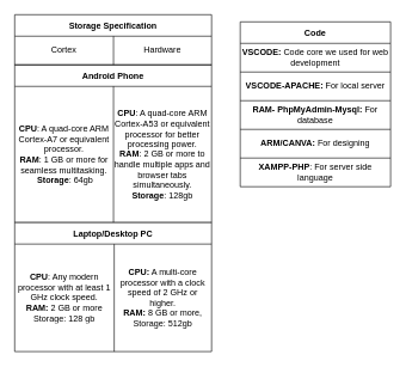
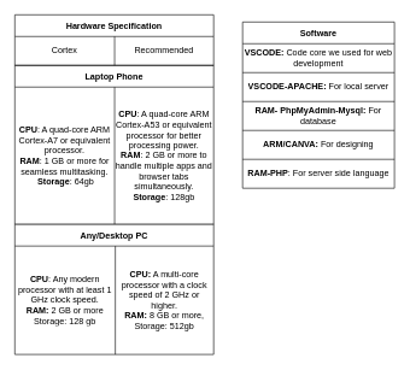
  <mxCell id="0" />
  <mxCell id="1" parent="0" />
- <mxCell id="2" value="Android Phone" style="shape=table;startSize=30;container=1;collapsible=0;childLayout=tableLayout;fontStyle=1;align=center;" vertex="1" parent="1"><mxGeometry x="20" y="90" width="275" height="220" as="geometry" /></mxCell>
+ <mxCell id="2" value="Laptop Phone" style="shape=table;startSize=30;container=1;collapsible=0;childLayout=tableLayout;fontStyle=1;align=center;" vertex="1" parent="1"><mxGeometry x="20" y="90" width="275" height="220" as="geometry" /></mxCell>
  <mxCell id="3" value="" style="shape=tableRow;horizontal=0;startSize=0;swimlaneHead=0;swimlaneBody=0;top=0;left=0;bottom=0;right=0;collapsible=0;dropTarget=0;fillColor=none;points=[[0,0.5],[1,0.5]];portConstraint=eastwest;" vertex="1" parent="2"><mxGeometry y="30" width="275" height="190" as="geometry" /></mxCell>
  <mxCell id="4" value="&lt;b&gt;CPU&lt;/b&gt;: A quad-core ARM Cortex-A7 or equivalent processor.&lt;br&gt;&lt;b&gt;RAM&lt;/b&gt;: 1 GB or more for seamless multitasking.&lt;br&gt;&amp;nbsp;&lt;b&gt;Storage&lt;/b&gt;: 64gb" style="shape=partialRectangle;html=1;whiteSpace=wrap;connectable=0;fillColor=none;top=0;left=0;bottom=0;right=0;overflow=hidden;" vertex="1" parent="3"><mxGeometry width="138" height="190" as="geometry"><mxRectangle width="138" height="190" as="alternateBounds" /></mxGeometry></mxCell>
  <mxCell id="5" value="&lt;b&gt;CPU&lt;/b&gt;: A quad-core ARM Cortex-A53 or equivalent processor for better processing power.&lt;br&gt;&lt;b&gt;RAM&lt;/b&gt;: 2 GB or more to handle multiple apps and browser tabs simultaneously.&lt;br&gt;&lt;b&gt;Storage&lt;/b&gt;: 128gb" style="shape=partialRectangle;html=1;whiteSpace=wrap;connectable=0;fillColor=none;top=0;left=0;bottom=0;right=0;overflow=hidden;" vertex="1" parent="3"><mxGeometry x="138" width="137" height="190" as="geometry"><mxRectangle width="137" height="190" as="alternateBounds" /></mxGeometry></mxCell>
- <mxCell id="6" value="Laptop/Desktop PC" style="shape=table;startSize=30;container=1;collapsible=0;childLayout=tableLayout;fontStyle=1;align=center;" vertex="1" parent="1"><mxGeometry x="20" y="310" width="275" height="180" as="geometry" /></mxCell>
+ <mxCell id="6" value="Any/Desktop PC" style="shape=table;startSize=30;container=1;collapsible=0;childLayout=tableLayout;fontStyle=1;align=center;" vertex="1" parent="1"><mxGeometry x="20" y="310" width="275" height="180" as="geometry" /></mxCell>
  <mxCell id="7" value="" style="shape=tableRow;horizontal=0;startSize=0;swimlaneHead=0;swimlaneBody=0;top=0;left=0;bottom=0;right=0;collapsible=0;dropTarget=0;fillColor=none;points=[[0,0.5],[1,0.5]];portConstraint=eastwest;" vertex="1" parent="6"><mxGeometry y="30" width="275" height="150" as="geometry" /></mxCell>
  <mxCell id="8" value="&lt;b&gt;CPU&lt;/b&gt;: Any modern processor with at least 1 GHz clock speed.&lt;br&gt;&lt;b&gt;RAM:&lt;/b&gt; 2 GB or more&lt;br&gt;Storage: 128 gb" style="shape=partialRectangle;html=1;whiteSpace=wrap;connectable=0;fillColor=none;top=0;left=0;bottom=0;right=0;overflow=hidden;" vertex="1" parent="7"><mxGeometry width="139" height="150" as="geometry"><mxRectangle width="139" height="150" as="alternateBounds" /></mxGeometry></mxCell>
  <mxCell id="9" value="&lt;b&gt;CPU:&lt;/b&gt; A multi-core processor with a clock speed of 2 GHz or higher.&lt;br&gt;&lt;b&gt;RAM:&lt;/b&gt; 8 GB or more,&lt;br&gt;Storage: 512gb" style="shape=partialRectangle;html=1;whiteSpace=wrap;connectable=0;fillColor=none;top=0;left=0;bottom=0;right=0;overflow=hidden;" vertex="1" parent="7"><mxGeometry x="139" width="136" height="150" as="geometry"><mxRectangle width="136" height="150" as="alternateBounds" /></mxGeometry></mxCell>
- <mxCell id="10" value="Storage Specification" style="shape=table;startSize=30;container=1;collapsible=0;childLayout=tableLayout;fontStyle=1;align=center;" vertex="1" parent="1"><mxGeometry x="20" y="20" width="275" height="70" as="geometry" /></mxCell>
+ <mxCell id="10" value="Hardware Specification" style="shape=table;startSize=30;container=1;collapsible=0;childLayout=tableLayout;fontStyle=1;align=center;" vertex="1" parent="1"><mxGeometry x="20" y="20" width="275" height="70" as="geometry" /></mxCell>
  <mxCell id="11" value="" style="shape=tableRow;horizontal=0;startSize=0;swimlaneHead=0;swimlaneBody=0;top=0;left=0;bottom=0;right=0;collapsible=0;dropTarget=0;fillColor=none;points=[[0,0.5],[1,0.5]];portConstraint=eastwest;" vertex="1" parent="10"><mxGeometry y="30" width="275" height="40" as="geometry" /></mxCell>
  <mxCell id="12" value="Cortex" style="shape=partialRectangle;html=1;whiteSpace=wrap;connectable=0;fillColor=none;top=0;left=0;bottom=0;right=0;overflow=hidden;" vertex="1" parent="11"><mxGeometry width="138" height="40" as="geometry"><mxRectangle width="138" height="40" as="alternateBounds" /></mxGeometry></mxCell>
- <mxCell id="13" value="Hardware" style="shape=partialRectangle;html=1;whiteSpace=wrap;connectable=0;fillColor=none;top=0;left=0;bottom=0;right=0;overflow=hidden;" vertex="1" parent="11"><mxGeometry x="138" width="137" height="40" as="geometry"><mxRectangle width="137" height="40" as="alternateBounds" /></mxGeometry></mxCell>
- <mxCell id="14" value="Code" style="shape=table;startSize=30;container=1;collapsible=0;childLayout=tableLayout;fontStyle=1;align=center;" vertex="1" parent="1"><mxGeometry x="335" y="30" width="210" height="230" as="geometry" /></mxCell>
+ <mxCell id="13" value="Recommended" style="shape=partialRectangle;html=1;whiteSpace=wrap;connectable=0;fillColor=none;top=0;left=0;bottom=0;right=0;overflow=hidden;" vertex="1" parent="11"><mxGeometry x="138" width="137" height="40" as="geometry"><mxRectangle width="137" height="40" as="alternateBounds" /></mxGeometry></mxCell>
+ <mxCell id="14" value="Software" style="shape=table;startSize=30;container=1;collapsible=0;childLayout=tableLayout;fontStyle=1;align=center;" vertex="1" parent="1"><mxGeometry x="335" y="30" width="210" height="230" as="geometry" /></mxCell>
  <mxCell id="15" value="" style="shape=tableRow;horizontal=0;startSize=0;swimlaneHead=0;swimlaneBody=0;top=0;left=0;bottom=0;right=0;collapsible=0;dropTarget=0;fillColor=none;points=[[0,0.5],[1,0.5]];portConstraint=eastwest;" vertex="1" parent="14"><mxGeometry y="30" width="210" height="40" as="geometry" /></mxCell>
  <mxCell id="16" value="&lt;b&gt;VSCODE: &lt;/b&gt;Code core we used for web development" style="shape=partialRectangle;html=1;whiteSpace=wrap;connectable=0;fillColor=none;top=0;left=0;bottom=0;right=0;overflow=hidden;align=center;" vertex="1" parent="15"><mxGeometry width="210" height="40" as="geometry"><mxRectangle width="210" height="40" as="alternateBounds" /></mxGeometry></mxCell>
  <mxCell id="17" value="" style="shape=tableRow;horizontal=0;startSize=0;swimlaneHead=0;swimlaneBody=0;top=0;left=0;bottom=0;right=0;collapsible=0;dropTarget=0;fillColor=none;points=[[0,0.5],[1,0.5]];portConstraint=eastwest;" vertex="1" parent="14"><mxGeometry y="70" width="210" height="40" as="geometry" /></mxCell>
  <mxCell id="18" value="&lt;b&gt;VSCODE-APACHE:&lt;/b&gt; For local server" style="shape=partialRectangle;html=1;whiteSpace=wrap;connectable=0;fillColor=none;top=0;left=0;bottom=0;right=0;overflow=hidden;" vertex="1" parent="17"><mxGeometry width="210" height="40" as="geometry"><mxRectangle width="210" height="40" as="alternateBounds" /></mxGeometry></mxCell>
  <mxCell id="19" value="" style="shape=tableRow;horizontal=0;startSize=0;swimlaneHead=0;swimlaneBody=0;top=0;left=0;bottom=0;right=0;collapsible=0;dropTarget=0;fillColor=none;points=[[0,0.5],[1,0.5]];portConstraint=eastwest;" vertex="1" parent="14"><mxGeometry y="110" width="210" height="40" as="geometry" /></mxCell>
  <mxCell id="20" value="&lt;b&gt;RAM- PhpMyAdmin-Mysql:&lt;/b&gt; For database" style="shape=partialRectangle;html=1;whiteSpace=wrap;connectable=0;fillColor=none;top=0;left=0;bottom=0;right=0;overflow=hidden;" vertex="1" parent="19"><mxGeometry width="210" height="40" as="geometry"><mxRectangle width="210" height="40" as="alternateBounds" /></mxGeometry></mxCell>
  <mxCell id="21" style="shape=tableRow;horizontal=0;startSize=0;swimlaneHead=0;swimlaneBody=0;top=0;left=0;bottom=0;right=0;collapsible=0;dropTarget=0;fillColor=none;points=[[0,0.5],[1,0.5]];portConstraint=eastwest;" vertex="1" parent="14"><mxGeometry y="150" width="210" height="40" as="geometry" /></mxCell>
  <mxCell id="22" value="&lt;b&gt;ARM/CANVA: &lt;/b&gt;For designing" style="shape=partialRectangle;html=1;whiteSpace=wrap;connectable=0;fillColor=none;top=0;left=0;bottom=0;right=0;overflow=hidden;" vertex="1" parent="21"><mxGeometry width="210" height="40" as="geometry"><mxRectangle width="210" height="40" as="alternateBounds" /></mxGeometry></mxCell>
  <mxCell id="23" style="shape=tableRow;horizontal=0;startSize=0;swimlaneHead=0;swimlaneBody=0;top=0;left=0;bottom=0;right=0;collapsible=0;dropTarget=0;fillColor=none;points=[[0,0.5],[1,0.5]];portConstraint=eastwest;" vertex="1" parent="14"><mxGeometry y="190" width="210" height="40" as="geometry" /></mxCell>
- <mxCell id="24" value="&lt;b&gt;XAMPP-PHP&lt;/b&gt;: For server side language" style="shape=partialRectangle;html=1;whiteSpace=wrap;connectable=0;fillColor=none;top=0;left=0;bottom=0;right=0;overflow=hidden;" vertex="1" parent="23"><mxGeometry width="210" height="40" as="geometry"><mxRectangle width="210" height="40" as="alternateBounds" /></mxGeometry></mxCell>
+ <mxCell id="24" value="&lt;b&gt;RAM-PHP&lt;/b&gt;: For server side language" style="shape=partialRectangle;html=1;whiteSpace=wrap;connectable=0;fillColor=none;top=0;left=0;bottom=0;right=0;overflow=hidden;" vertex="1" parent="23"><mxGeometry width="210" height="40" as="geometry"><mxRectangle width="210" height="40" as="alternateBounds" /></mxGeometry></mxCell>
